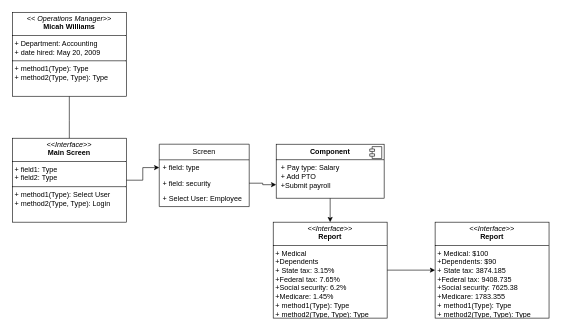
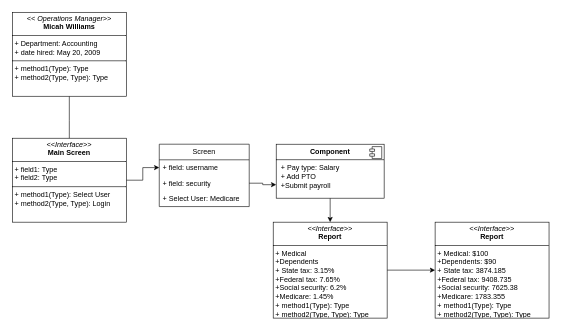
  <mxCell id="0" />
  <mxCell id="1" parent="0" />
  <mxCell id="2" style="edgeStyle=orthogonalEdgeStyle;rounded=0;orthogonalLoop=1;jettySize=auto;html=1;exitX=0.5;exitY=1;exitDx=0;exitDy=0;entryX=0.5;entryY=0;entryDx=0;entryDy=0;" edge="1" parent="1" source="3"><mxGeometry relative="1" as="geometry"><mxPoint x="115" y="240" as="targetPoint" /></mxGeometry></mxCell>
  <mxCell id="3" value="&lt;p style=&quot;margin:0px;margin-top:4px;text-align:center;&quot;&gt;&lt;i&gt;&amp;lt;&amp;lt; Operations Manager&amp;gt;&amp;gt;&lt;/i&gt;&lt;br&gt;&lt;b&gt;Micah Williams&lt;/b&gt;&lt;/p&gt;&lt;hr size=&quot;1&quot; style=&quot;border-style:solid;&quot;&gt;&lt;p style=&quot;margin:0px;margin-left:4px;&quot;&gt;+ Department: Accounting&lt;br&gt;+ date hired: May 20, 2009&lt;/p&gt;&lt;hr size=&quot;1&quot; style=&quot;border-style:solid;&quot;&gt;&lt;p style=&quot;margin:0px;margin-left:4px;&quot;&gt;+ method1(Type): Type&lt;br&gt;+ method2(Type, Type): Type&lt;/p&gt;" style="verticalAlign=top;align=left;overflow=fill;html=1;whiteSpace=wrap;" vertex="1" parent="1"><mxGeometry x="20" y="20" width="190" height="140" as="geometry" /></mxCell>
  <mxCell id="4" value="Screen" style="swimlane;fontStyle=0;childLayout=stackLayout;horizontal=1;startSize=26;fillColor=none;horizontalStack=0;resizeParent=1;resizeParentMax=0;resizeLast=0;collapsible=1;marginBottom=0;whiteSpace=wrap;html=1;" vertex="1" parent="1"><mxGeometry x="265" y="240" width="150" height="104" as="geometry" /></mxCell>
- <mxCell id="5" value="+ field: type" style="text;strokeColor=none;fillColor=none;align=left;verticalAlign=top;spacingLeft=4;spacingRight=4;overflow=hidden;rotatable=0;points=[[0,0.5],[1,0.5]];portConstraint=eastwest;whiteSpace=wrap;html=1;" vertex="1" parent="4"><mxGeometry y="26" width="150" height="26" as="geometry" /></mxCell>
+ <mxCell id="5" value="+ field: username" style="text;strokeColor=none;fillColor=none;align=left;verticalAlign=top;spacingLeft=4;spacingRight=4;overflow=hidden;rotatable=0;points=[[0,0.5],[1,0.5]];portConstraint=eastwest;whiteSpace=wrap;html=1;" vertex="1" parent="4"><mxGeometry y="26" width="150" height="26" as="geometry" /></mxCell>
  <mxCell id="6" value="+ field: security" style="text;strokeColor=none;fillColor=none;align=left;verticalAlign=top;spacingLeft=4;spacingRight=4;overflow=hidden;rotatable=0;points=[[0,0.5],[1,0.5]];portConstraint=eastwest;whiteSpace=wrap;html=1;" vertex="1" parent="4"><mxGeometry y="52" width="150" height="26" as="geometry" /></mxCell>
- <mxCell id="7" value="+ Select User: Employee" style="text;strokeColor=none;fillColor=none;align=left;verticalAlign=top;spacingLeft=4;spacingRight=4;overflow=hidden;rotatable=0;points=[[0,0.5],[1,0.5]];portConstraint=eastwest;whiteSpace=wrap;html=1;" vertex="1" parent="4"><mxGeometry y="78" width="150" height="26" as="geometry" /></mxCell>
+ <mxCell id="7" value="+ Select User: Medicare" style="text;strokeColor=none;fillColor=none;align=left;verticalAlign=top;spacingLeft=4;spacingRight=4;overflow=hidden;rotatable=0;points=[[0,0.5],[1,0.5]];portConstraint=eastwest;whiteSpace=wrap;html=1;" vertex="1" parent="4"><mxGeometry y="78" width="150" height="26" as="geometry" /></mxCell>
  <mxCell id="8" style="edgeStyle=orthogonalEdgeStyle;rounded=0;orthogonalLoop=1;jettySize=auto;html=1;exitX=1;exitY=0.5;exitDx=0;exitDy=0;entryX=0;entryY=0.5;entryDx=0;entryDy=0;" edge="1" parent="1" source="9" target="5"><mxGeometry relative="1" as="geometry" /></mxCell>
  <mxCell id="9" value="&lt;p style=&quot;margin:0px;margin-top:4px;text-align:center;&quot;&gt;&lt;i&gt;&amp;lt;&amp;lt;Interface&amp;gt;&amp;gt;&lt;/i&gt;&lt;br&gt;&lt;b&gt;Main Screen&lt;/b&gt;&lt;/p&gt;&lt;hr size=&quot;1&quot; style=&quot;border-style:solid;&quot;&gt;&lt;p style=&quot;margin:0px;margin-left:4px;&quot;&gt;+ field1: Type&lt;br&gt;+ field2: Type&lt;/p&gt;&lt;hr size=&quot;1&quot; style=&quot;border-style:solid;&quot;&gt;&lt;p style=&quot;margin:0px;margin-left:4px;&quot;&gt;+ method1(Type): Select User&lt;br&gt;+ method2(Type, Type): Login&lt;/p&gt;" style="verticalAlign=top;align=left;overflow=fill;html=1;whiteSpace=wrap;" vertex="1" parent="1"><mxGeometry x="20" y="230" width="190" height="140" as="geometry" /></mxCell>
  <mxCell id="10" style="edgeStyle=orthogonalEdgeStyle;rounded=0;orthogonalLoop=1;jettySize=auto;html=1;exitX=0.5;exitY=1;exitDx=0;exitDy=0;entryX=0.5;entryY=0;entryDx=0;entryDy=0;" edge="1" parent="1" source="11" target="15"><mxGeometry relative="1" as="geometry" /></mxCell>
  <mxCell id="11" value="&lt;p style=&quot;margin:0px;margin-top:6px;text-align:center;&quot;&gt;&lt;b&gt;Component&lt;/b&gt;&lt;/p&gt;&lt;hr size=&quot;1&quot; style=&quot;border-style:solid;&quot;&gt;&lt;p style=&quot;margin:0px;margin-left:8px;&quot;&gt;+ Pay type: Salary&lt;br&gt;+ Add PTO&lt;/p&gt;&lt;p style=&quot;margin:0px;margin-left:8px;&quot;&gt;+Submit payroll&lt;/p&gt;&lt;p style=&quot;margin:0px;margin-left:8px;&quot;&gt;&lt;br&gt;&lt;/p&gt;&lt;p style=&quot;margin:0px;margin-left:8px;&quot;&gt;&lt;br&gt;&lt;/p&gt;" style="align=left;overflow=fill;html=1;dropTarget=0;whiteSpace=wrap;" vertex="1" parent="1"><mxGeometry x="460" y="240" width="180" height="90" as="geometry" /></mxCell>
  <mxCell id="12" value="" style="shape=component;jettyWidth=8;jettyHeight=4;" vertex="1" parent="11"><mxGeometry x="1" width="20" height="20" relative="1" as="geometry"><mxPoint x="-24" y="4" as="offset" /></mxGeometry></mxCell>
  <mxCell id="13" style="edgeStyle=orthogonalEdgeStyle;rounded=0;orthogonalLoop=1;jettySize=auto;html=1;exitX=1;exitY=0.5;exitDx=0;exitDy=0;entryX=0;entryY=0.75;entryDx=0;entryDy=0;" edge="1" parent="1" source="6" target="11"><mxGeometry relative="1" as="geometry" /></mxCell>
  <mxCell id="14" value="" style="edgeStyle=orthogonalEdgeStyle;rounded=0;orthogonalLoop=1;jettySize=auto;html=1;" edge="1" parent="1" source="15" target="16"><mxGeometry relative="1" as="geometry" /></mxCell>
  <mxCell id="15" value="&lt;p style=&quot;margin:0px;margin-top:4px;text-align:center;&quot;&gt;&lt;i&gt;&amp;lt;&amp;lt;Interface&amp;gt;&amp;gt;&lt;/i&gt;&lt;br&gt;&lt;b&gt;Report&lt;/b&gt;&lt;/p&gt;&lt;hr size=&quot;1&quot; style=&quot;border-style:solid;&quot;&gt;&lt;p style=&quot;margin: 0px 0px 0px 4px;&quot;&gt;+ Medical&lt;/p&gt;&lt;p style=&quot;margin: 0px 0px 0px 4px;&quot;&gt;+Dependents&lt;br&gt;+ State tax: 3.15%&lt;/p&gt;&lt;p style=&quot;margin: 0px 0px 0px 4px;&quot;&gt;+Federal tax: 7.65%&lt;/p&gt;&lt;p style=&quot;margin: 0px 0px 0px 4px;&quot;&gt;+Social security: 6.2%&lt;/p&gt;&lt;p style=&quot;margin: 0px 0px 0px 4px;&quot;&gt;+Medicare: 1.45%&lt;/p&gt;&lt;p style=&quot;margin: 0px 0px 0px 4px;&quot;&gt;+ method1(Type): Type&lt;br&gt;+ method2(Type, Type): Type&lt;/p&gt;" style="verticalAlign=top;align=left;overflow=fill;html=1;whiteSpace=wrap;" vertex="1" parent="1"><mxGeometry x="455" y="370" width="190" height="160" as="geometry" /></mxCell>
  <mxCell id="16" value="&lt;p style=&quot;margin:0px;margin-top:4px;text-align:center;&quot;&gt;&lt;i&gt;&amp;lt;&amp;lt;Interface&amp;gt;&amp;gt;&lt;/i&gt;&lt;br&gt;&lt;b&gt;Report&lt;/b&gt;&lt;/p&gt;&lt;hr size=&quot;1&quot; style=&quot;border-style:solid;&quot;&gt;&lt;p style=&quot;margin:0px;margin-left:4px;&quot;&gt;+ Medical: $100&lt;/p&gt;&lt;p style=&quot;margin:0px;margin-left:4px;&quot;&gt;+Dependents: $90&lt;br&gt;+ State tax: 3874.185&lt;/p&gt;&lt;p style=&quot;margin:0px;margin-left:4px;&quot;&gt;+Federal tax: 9408.735&lt;/p&gt;&lt;p style=&quot;margin:0px;margin-left:4px;&quot;&gt;+Social security: 7625.38&lt;/p&gt;&lt;p style=&quot;margin:0px;margin-left:4px;&quot;&gt;+Medicare: 1783.355&lt;/p&gt;&lt;p style=&quot;margin:0px;margin-left:4px;&quot;&gt;+ method1(Type): Type&lt;br&gt;+ method2(Type, Type): Type&lt;/p&gt;" style="verticalAlign=top;align=left;overflow=fill;html=1;whiteSpace=wrap;" vertex="1" parent="1"><mxGeometry x="725" y="370" width="190" height="160" as="geometry" /></mxCell>
